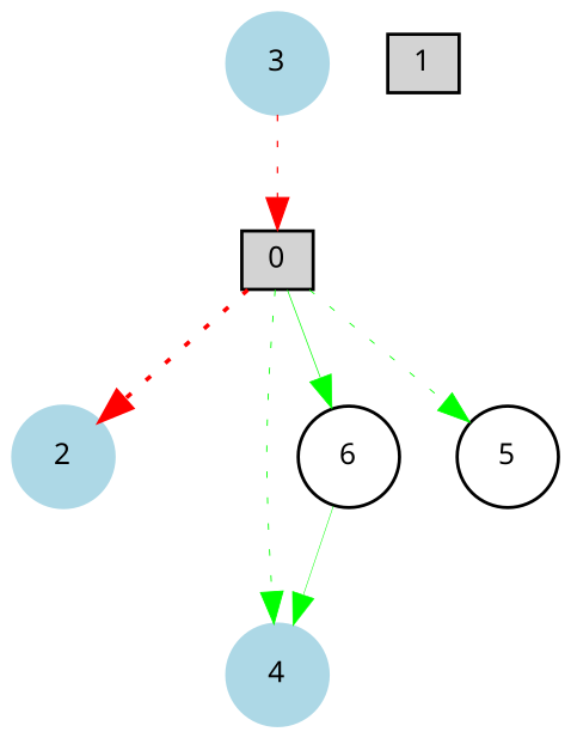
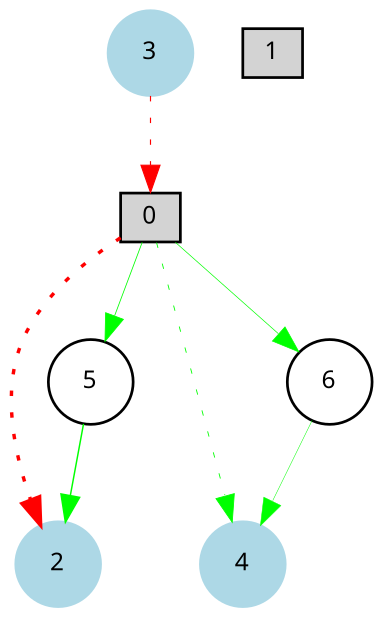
  digraph {
    fontname="Noto Sans"
    node [fontname="Noto Sans" fontsize=9 shape=circle style=filled]
    edge [color=green fontname="Noto Sans" style=dotted]
    0 [height=0.2 shape=box width=0.2]
    2 [color=lightblue height=0.2 width=0.2]
    4 [color=lightblue height=0.2 width=0.2]
    6 [height=0.2 width=0.2 style=""]
    5 [height=0.2 width=0.2 style=""]
    3 [color=lightblue height=0.2 width=0.2]
    1 [height=0.2 shape=box width=0.2]
    0 -> 2 [color=red penwidth=1.26663992436]
    0 -> 4 [penwidth=0.317863142044]
    0 -> 6 [penwidth=0.253553853969 style=solid]
-   0 -> 5 [penwidth=0.297762929057]
+   0 -> 5 [penwidth=0.297762929057 style=solid]
    6 -> 4 [penwidth=0.180649703115 style=solid]
+   5 -> 2 [penwidth=0.541502080456 style=solid]
    3 -> 0 [color=red penwidth=0.424855661234]
  }
